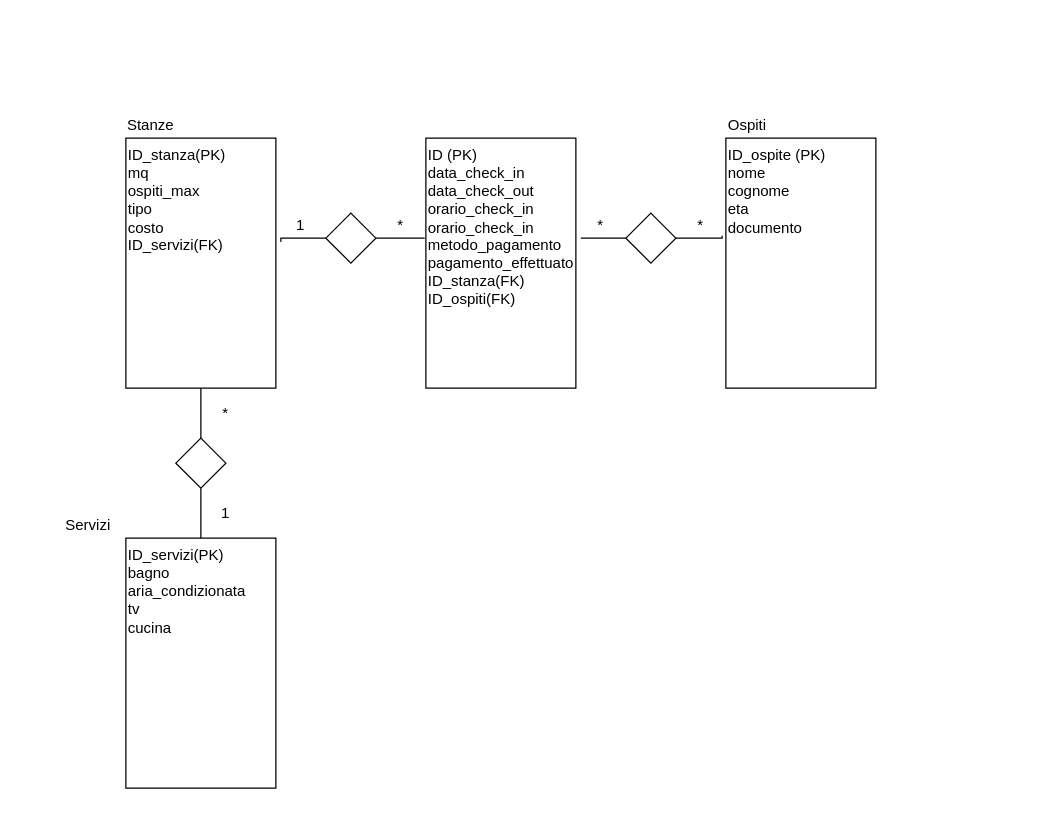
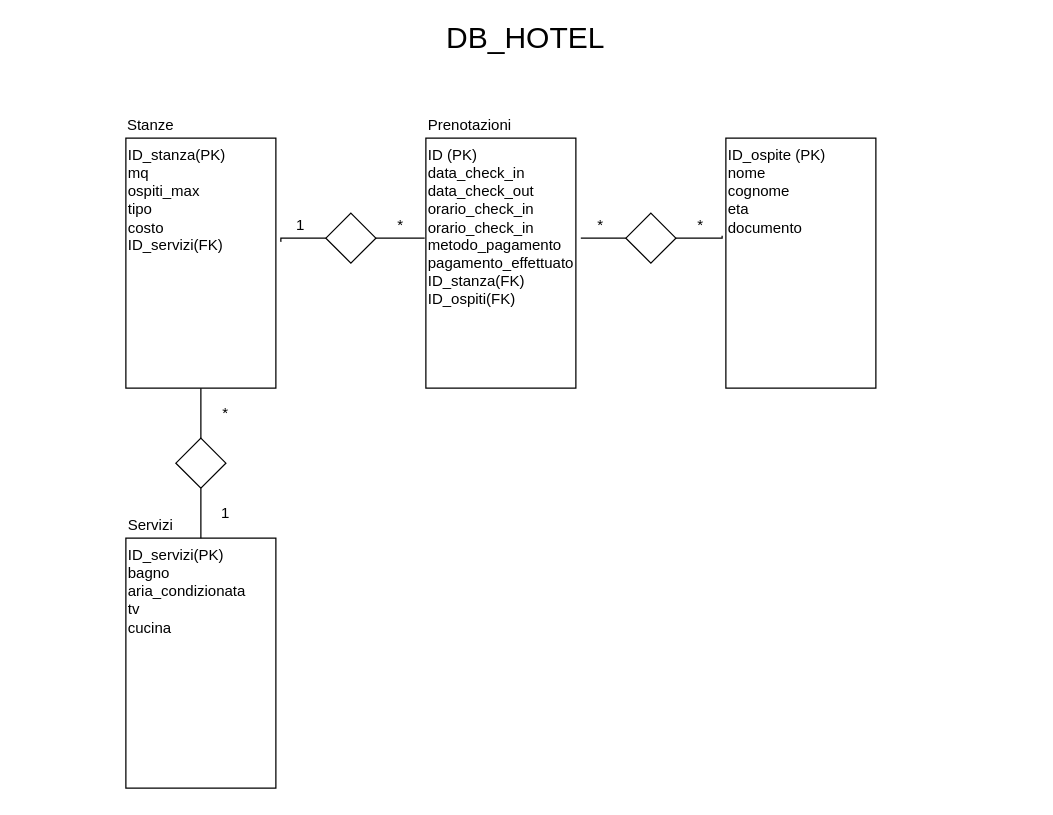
  <mxCell id="0" />
  <mxCell id="1" parent="0" />
  <mxCell id="2" value="" style="rounded=0;whiteSpace=wrap;html=1;" vertex="1" parent="1"><mxGeometry x="100" y="110" width="120" height="200" as="geometry" /></mxCell>
  <mxCell id="3" value="Stanze&lt;br&gt;" style="text;html=1;strokeColor=none;fillColor=none;align=center;verticalAlign=middle;whiteSpace=wrap;rounded=0;" vertex="1" parent="1"><mxGeometry x="100" y="90" width="40" height="20" as="geometry" /></mxCell>
  <mxCell id="4" value="ID_stanza(PK)&lt;br&gt;mq&lt;br&gt;ospiti_max&lt;br&gt;tipo&lt;br&gt;costo&lt;br&gt;ID_servizi(FK)" style="text;html=1;strokeColor=none;fillColor=none;align=left;verticalAlign=top;whiteSpace=wrap;rounded=0;" vertex="1" parent="1"><mxGeometry x="100" y="110" width="120" height="200" as="geometry" /></mxCell>
  <mxCell id="5" value="" style="rounded=0;whiteSpace=wrap;html=1;" vertex="1" parent="1"><mxGeometry x="340" y="110" width="120" height="200" as="geometry" /></mxCell>
+ <mxCell id="6" value="Prenotazioni" style="text;html=1;strokeColor=none;fillColor=none;align=left;verticalAlign=middle;whiteSpace=wrap;rounded=0;" vertex="1" parent="1"><mxGeometry x="340" y="90" width="110" height="20" as="geometry" /></mxCell>
  <mxCell id="7" value="ID (PK)&lt;br&gt;data_check_in&lt;br&gt;data_check_out&lt;br&gt;orario_check_in&lt;br&gt;orario_check_in&lt;br&gt;metodo_pagamento&lt;br&gt;pagamento_effettuato&lt;br&gt;ID_stanza(FK)&lt;br&gt;ID_ospiti(FK)" style="text;html=1;strokeColor=none;fillColor=none;align=left;verticalAlign=top;whiteSpace=wrap;rounded=0;" vertex="1" parent="1"><mxGeometry x="340" y="110" width="120" height="200" as="geometry" /></mxCell>
  <mxCell id="8" value="" style="rounded=0;whiteSpace=wrap;html=1;" vertex="1" parent="1"><mxGeometry x="580" y="110" width="120" height="200" as="geometry" /></mxCell>
- <mxCell id="9" value="Ospiti" style="text;html=1;strokeColor=none;fillColor=none;align=left;verticalAlign=middle;whiteSpace=wrap;rounded=0;" vertex="1" parent="1"><mxGeometry x="580" y="90" width="120" height="20" as="geometry" /></mxCell>
  <mxCell id="10" value="ID_ospite (PK)&lt;br&gt;nome&lt;br&gt;cognome&lt;br&gt;eta&lt;br&gt;documento" style="text;html=1;strokeColor=none;fillColor=none;align=left;verticalAlign=top;whiteSpace=wrap;rounded=0;" vertex="1" parent="1"><mxGeometry x="580" y="110" width="120" height="200" as="geometry" /></mxCell>
  <mxCell id="11" style="edgeStyle=orthogonalEdgeStyle;rounded=0;orthogonalLoop=1;jettySize=auto;html=1;exitX=1;exitY=0.5;exitDx=0;exitDy=0;entryX=-0.008;entryY=0.4;entryDx=0;entryDy=0;entryPerimeter=0;endArrow=none;endFill=0;" edge="1" parent="1" source="13" target="7"><mxGeometry relative="1" as="geometry" /></mxCell>
  <mxCell id="12" style="edgeStyle=orthogonalEdgeStyle;rounded=0;orthogonalLoop=1;jettySize=auto;html=1;exitX=0;exitY=0.5;exitDx=0;exitDy=0;entryX=1.033;entryY=0.415;entryDx=0;entryDy=0;entryPerimeter=0;endArrow=none;endFill=0;" edge="1" parent="1" source="13" target="4"><mxGeometry relative="1" as="geometry" /></mxCell>
  <mxCell id="13" value="" style="rhombus;whiteSpace=wrap;html=1;align=left;" vertex="1" parent="1"><mxGeometry x="260" y="170" width="40" height="40" as="geometry" /></mxCell>
  <mxCell id="14" style="edgeStyle=orthogonalEdgeStyle;rounded=0;orthogonalLoop=1;jettySize=auto;html=1;entryX=1.033;entryY=0.4;entryDx=0;entryDy=0;entryPerimeter=0;endArrow=none;endFill=0;" edge="1" parent="1" source="16" target="7"><mxGeometry relative="1" as="geometry" /></mxCell>
  <mxCell id="15" style="edgeStyle=orthogonalEdgeStyle;rounded=0;orthogonalLoop=1;jettySize=auto;html=1;exitX=1;exitY=0.5;exitDx=0;exitDy=0;entryX=-0.025;entryY=0.39;entryDx=0;entryDy=0;entryPerimeter=0;endArrow=none;endFill=0;" edge="1" parent="1" source="16" target="10"><mxGeometry relative="1" as="geometry" /></mxCell>
  <mxCell id="16" value="" style="rhombus;whiteSpace=wrap;html=1;align=left;" vertex="1" parent="1"><mxGeometry x="500" y="170" width="40" height="40" as="geometry" /></mxCell>
  <mxCell id="17" value="1" style="text;html=1;strokeColor=none;fillColor=none;align=center;verticalAlign=middle;whiteSpace=wrap;rounded=0;" vertex="1" parent="1"><mxGeometry x="220" y="170" width="40" height="20" as="geometry" /></mxCell>
  <mxCell id="18" value="*" style="text;html=1;strokeColor=none;fillColor=none;align=center;verticalAlign=middle;whiteSpace=wrap;rounded=0;" vertex="1" parent="1"><mxGeometry x="300" y="170" width="40" height="20" as="geometry" /></mxCell>
  <mxCell id="19" value="*" style="text;html=1;strokeColor=none;fillColor=none;align=center;verticalAlign=middle;whiteSpace=wrap;rounded=0;" vertex="1" parent="1"><mxGeometry x="460" y="170" width="40" height="20" as="geometry" /></mxCell>
  <mxCell id="20" value="*" style="text;html=1;strokeColor=none;fillColor=none;align=center;verticalAlign=middle;whiteSpace=wrap;rounded=0;" vertex="1" parent="1"><mxGeometry x="540" y="170" width="40" height="20" as="geometry" /></mxCell>
  <mxCell id="21" value="" style="rounded=0;whiteSpace=wrap;html=1;" vertex="1" parent="1"><mxGeometry x="100" y="430" width="120" height="200" as="geometry" /></mxCell>
- <mxCell id="22" value="Servizi" style="text;html=1;strokeColor=none;fillColor=none;align=center;verticalAlign=middle;whiteSpace=wrap;rounded=0;" vertex="1" parent="1"><mxGeometry x="50" y="410" width="40" height="20" as="geometry" /></mxCell>
+ <mxCell id="22" value="Servizi" style="text;html=1;strokeColor=none;fillColor=none;align=center;verticalAlign=middle;whiteSpace=wrap;rounded=0;" vertex="1" parent="1"><mxGeometry x="100" y="410" width="40" height="20" as="geometry" /></mxCell>
  <mxCell id="23" value="ID_servizi(PK)&lt;br&gt;bagno&lt;br&gt;aria_condizionata&lt;br&gt;tv&lt;br&gt;cucina" style="text;html=1;strokeColor=none;fillColor=none;align=left;verticalAlign=top;whiteSpace=wrap;rounded=0;" vertex="1" parent="1"><mxGeometry x="100" y="430" width="120" height="200" as="geometry" /></mxCell>
  <mxCell id="24" style="edgeStyle=orthogonalEdgeStyle;rounded=0;orthogonalLoop=1;jettySize=auto;html=1;entryX=0.5;entryY=0;entryDx=0;entryDy=0;endArrow=none;endFill=0;" edge="1" parent="1" source="26" target="23"><mxGeometry relative="1" as="geometry" /></mxCell>
  <mxCell id="25" style="edgeStyle=orthogonalEdgeStyle;rounded=0;orthogonalLoop=1;jettySize=auto;html=1;entryX=0.5;entryY=1;entryDx=0;entryDy=0;endArrow=none;endFill=0;" edge="1" parent="1" source="26" target="4"><mxGeometry relative="1" as="geometry" /></mxCell>
  <mxCell id="26" value="" style="rhombus;whiteSpace=wrap;html=1;align=left;" vertex="1" parent="1"><mxGeometry x="140" y="350" width="40" height="40" as="geometry" /></mxCell>
  <mxCell id="27" value="1" style="text;html=1;strokeColor=none;fillColor=none;align=center;verticalAlign=middle;whiteSpace=wrap;rounded=0;" vertex="1" parent="1"><mxGeometry x="160" y="400" width="40" height="20" as="geometry" /></mxCell>
  <mxCell id="28" value="*" style="text;html=1;strokeColor=none;fillColor=none;align=center;verticalAlign=middle;whiteSpace=wrap;rounded=0;" vertex="1" parent="1"><mxGeometry x="160" y="320" width="40" height="20" as="geometry" /></mxCell>
+ <mxCell id="29" value="DB_HOTEL" style="text;html=1;strokeColor=none;fillColor=none;align=center;verticalAlign=middle;whiteSpace=wrap;rounded=0;fontSize=24;" vertex="1" parent="1"><mxGeometry y="20" width="800" height="20" as="geometry" x="20" /></mxCell>
